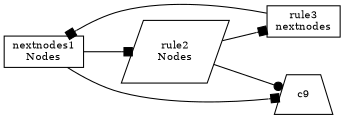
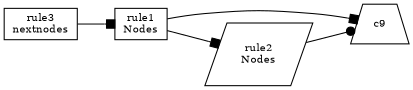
  digraph {
    rankdir=LR
    node [fontsize=10 shape=box]
    edge [arrowhead=box fontsize=6]
    n1 [height=0.1 label=c9 shape=trapezium width=0.1]
    n2 [height=0.1 label="rule3\nnextnodes" width=0.1]
-   n3 [height=0.1 label="nextnodes1\nNodes" width=0.1]
+   n3 [height=0.1 label="rule1\nNodes" width=0.1]
    n4 [height=0.1 label="rule2\nNodes" shape=parallelogram width=0.1]
    n2 -> n3
    n3 -> n1
    n3 -> n4
    n4 -> n1 [arrowhead=dot]
-   n4 -> n2
  }
